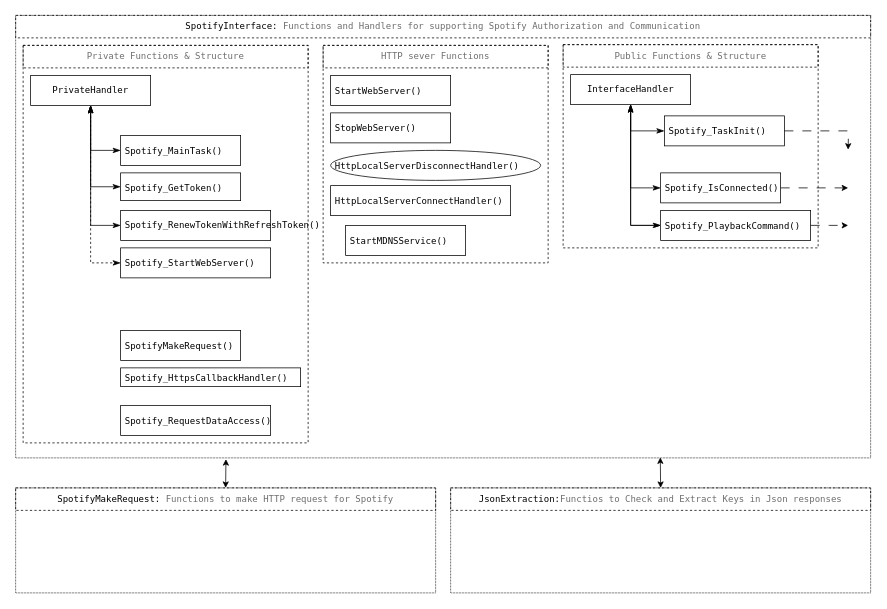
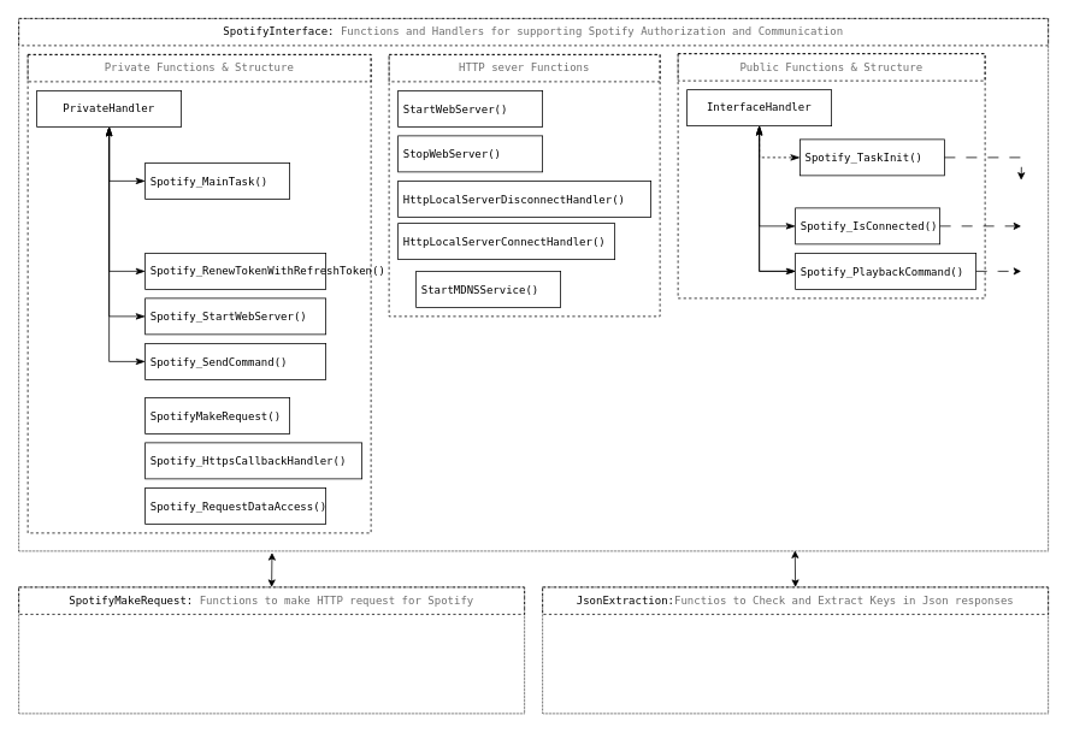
  <mxCell id="0" />
  <mxCell id="1" parent="0" />
  <mxCell id="2" value="" style="rounded=0;whiteSpace=wrap;html=1;fillColor=none;dashed=1;dashPattern=1 1;" vertex="1" parent="1"><mxGeometry x="20" y="20" width="1140" height="590" as="geometry" /></mxCell>
  <mxCell id="3" value="" style="rounded=0;whiteSpace=wrap;html=1;fontSize=16;fillColor=none;dashed=1;strokeColor=default;glass=0;shadow=0;" parent="1" vertex="1"><mxGeometry x="430" y="60" width="300" height="290" as="geometry" /></mxCell>
  <mxCell id="4" value="" style="rounded=0;whiteSpace=wrap;html=1;fontSize=16;fillColor=none;dashed=1;strokeColor=default;glass=0;shadow=0;" parent="1" vertex="1"><mxGeometry x="750" y="59" width="340" height="271" as="geometry" /></mxCell>
  <mxCell id="5" value="" style="rounded=0;whiteSpace=wrap;html=1;fontSize=16;fillColor=none;dashed=1;strokeColor=default;glass=0;shadow=0;" parent="1" vertex="1"><mxGeometry x="30" y="60" width="380" height="530" as="geometry" /></mxCell>
  <mxCell id="6" style="edgeStyle=orthogonalEdgeStyle;rounded=0;orthogonalLoop=1;jettySize=auto;html=1;entryX=0;entryY=0.5;entryDx=0;entryDy=0;endArrow=classicThin;endFill=1;startArrow=classicThin;startFill=1;labelBackgroundColor=none;fontColor=default;" parent="1" source="8" target="28" edge="1"><mxGeometry relative="1" as="geometry" /></mxCell>
- <mxCell id="7" style="edgeStyle=orthogonalEdgeStyle;rounded=0;orthogonalLoop=1;jettySize=auto;html=1;entryX=0;entryY=0.5;entryDx=0;entryDy=0;fontSize=12;startSize=8;endSize=8;endArrow=classicThin;endFill=1;startArrow=classicThin;startFill=1;" parent="1" source="8" target="26" edge="1"><mxGeometry relative="1" as="geometry" /></mxCell>
+ <mxCell id="7" style="edgeStyle=orthogonalEdgeStyle;rounded=0;orthogonalLoop=1;jettySize=auto;html=1;entryX=0;entryY=0.5;entryDx=0;entryDy=0;fontSize=12;startSize=8;endSize=8;endArrow=classicThin;endFill=1;startArrow=classicThin;startFill=1;dashed=1;" parent="1" source="8" target="26" edge="1"><mxGeometry relative="1" as="geometry" /></mxCell>
  <mxCell id="8" value="&lt;pre&gt;InterfaceHandler&lt;/pre&gt;" style="rounded=0;whiteSpace=wrap;html=1;labelBackgroundColor=none;fillColor=none;" parent="1" vertex="1"><mxGeometry x="760" y="99" width="160" height="40" as="geometry" /></mxCell>
  <mxCell id="9" value="&lt;div style=&quot;font-size: 13px;&quot;&gt;&lt;div style=&quot;color: rgb(204, 204, 204); font-family: &amp;quot;Droid Sans Mono&amp;quot;, &amp;quot;monospace&amp;quot;, monospace; font-weight: normal; line-height: 19px;&quot;&gt;&lt;div&gt;&lt;pre&gt;&lt;font style=&quot;font-size: 12px;&quot; color=&quot;#000000&quot;&gt;Spotify_MainTask()&lt;/font&gt;&lt;/pre&gt;&lt;/div&gt;&lt;/div&gt;&lt;/div&gt;" style="rounded=0;whiteSpace=wrap;html=1;labelBackgroundColor=none;spacingLeft=4;align=left;fillColor=none;" parent="1" vertex="1"><mxGeometry x="160" y="180" width="160" height="40" as="geometry" /></mxCell>
- <mxCell id="10" value="&lt;div style=&quot;font-size: 13px;&quot;&gt;&lt;div style=&quot;color: rgb(204, 204, 204); font-family: &amp;quot;Droid Sans Mono&amp;quot;, &amp;quot;monospace&amp;quot;, monospace; font-weight: normal; line-height: 19px;&quot;&gt;&lt;div&gt;&lt;pre&gt;&lt;font style=&quot;font-size: 12px;&quot; color=&quot;#000000&quot;&gt;Spotify_GetToken()&lt;/font&gt;&lt;/pre&gt;&lt;/div&gt;&lt;/div&gt;&lt;/div&gt;" style="rounded=0;whiteSpace=wrap;html=1;labelBackgroundColor=none;spacingLeft=4;align=left;fillColor=none;" parent="1" vertex="1"><mxGeometry x="160" y="230" width="160" height="37" as="geometry" /></mxCell>
  <mxCell id="11" value="&lt;div&gt;&lt;div style=&quot;color: rgb(204, 204, 204); font-family: &amp;quot;Droid Sans Mono&amp;quot;, &amp;quot;monospace&amp;quot;, monospace; font-weight: normal; line-height: 19px;&quot;&gt;&lt;div&gt;&lt;pre&gt;&lt;font color=&quot;#000000&quot;&gt;Spotify_RenewTokenWithRefreshToken&lt;/font&gt;&lt;font style=&quot;font-size: 12px;&quot; color=&quot;#000000&quot;&gt;()&lt;/font&gt;&lt;/pre&gt;&lt;/div&gt;&lt;/div&gt;&lt;/div&gt;" style="rounded=0;whiteSpace=wrap;html=1;labelBackgroundColor=none;spacingLeft=4;align=left;fillColor=none;" parent="1" vertex="1"><mxGeometry x="160" y="280" width="200" height="40" as="geometry" /></mxCell>
+ <mxCell id="12" value="&lt;div style=&quot;font-size: 13px;&quot;&gt;&lt;div style=&quot;color: rgb(204, 204, 204); font-family: &amp;quot;Droid Sans Mono&amp;quot;, &amp;quot;monospace&amp;quot;, monospace; font-weight: normal; line-height: 19px;&quot;&gt;&lt;div&gt;&lt;pre&gt;&lt;font style=&quot;font-size: 12px;&quot; color=&quot;#000000&quot;&gt;Spotify_SendCommand()&lt;/font&gt;&lt;/pre&gt;&lt;/div&gt;&lt;/div&gt;&lt;/div&gt;" style="rounded=0;whiteSpace=wrap;html=1;labelBackgroundColor=none;spacingLeft=4;align=left;fillColor=none;" parent="1" vertex="1"><mxGeometry x="160" y="380" width="200" height="40" as="geometry" /></mxCell>
  <mxCell id="13" value="&lt;pre&gt;&lt;font style=&quot;font-size: 12px;&quot; color=&quot;#000000&quot;&gt;Spotify_StartWebServer()&lt;/font&gt;&lt;/pre&gt;" style="rounded=0;whiteSpace=wrap;html=1;labelBackgroundColor=none;spacingLeft=4;align=left;fillColor=none;" parent="1" vertex="1"><mxGeometry x="160" y="330" width="200" height="40" as="geometry" /></mxCell>
  <mxCell id="14" style="edgeStyle=orthogonalEdgeStyle;rounded=0;orthogonalLoop=1;jettySize=auto;html=1;entryX=0;entryY=0.5;entryDx=0;entryDy=0;fontSize=12;startSize=8;endSize=8;startArrow=classicThin;startFill=1;endArrow=classicThin;endFill=1;" parent="1" source="19" target="9" edge="1"><mxGeometry relative="1" as="geometry" /></mxCell>
- <mxCell id="15" style="edgeStyle=orthogonalEdgeStyle;rounded=0;orthogonalLoop=1;jettySize=auto;html=1;entryX=0;entryY=0.5;entryDx=0;entryDy=0;fontSize=12;startSize=8;endSize=8;startArrow=classicThin;startFill=1;endArrow=classicThin;endFill=1;" parent="1" source="19" target="10" edge="1"><mxGeometry relative="1" as="geometry" /></mxCell>
  <mxCell id="16" style="edgeStyle=orthogonalEdgeStyle;rounded=0;orthogonalLoop=1;jettySize=auto;html=1;entryX=0;entryY=0.5;entryDx=0;entryDy=0;fontSize=12;startSize=8;endSize=8;startArrow=classicThin;startFill=1;endArrow=classicThin;endFill=1;" parent="1" source="19" target="11" edge="1"><mxGeometry relative="1" as="geometry" /></mxCell>
- <mxCell id="18" style="edgeStyle=orthogonalEdgeStyle;rounded=0;orthogonalLoop=1;jettySize=auto;html=1;entryX=0;entryY=0.5;entryDx=0;entryDy=0;fontSize=12;startSize=8;endSize=8;startArrow=classicThin;startFill=1;endArrow=classicThin;endFill=1;dashed=1;" parent="1" source="19" target="13" edge="1"><mxGeometry relative="1" as="geometry" /></mxCell>
+ <mxCell id="17" style="edgeStyle=orthogonalEdgeStyle;rounded=0;orthogonalLoop=1;jettySize=auto;html=1;entryX=0;entryY=0.5;entryDx=0;entryDy=0;fontSize=12;startSize=8;endSize=8;startArrow=classicThin;startFill=1;endArrow=classicThin;endFill=1;" parent="1" source="19" target="12" edge="1"><mxGeometry relative="1" as="geometry" /></mxCell>
+ <mxCell id="18" style="edgeStyle=orthogonalEdgeStyle;rounded=0;orthogonalLoop=1;jettySize=auto;html=1;entryX=0;entryY=0.5;entryDx=0;entryDy=0;fontSize=12;startSize=8;endSize=8;startArrow=classicThin;startFill=1;endArrow=classicThin;endFill=1;" parent="1" source="19" target="13" edge="1"><mxGeometry relative="1" as="geometry" /></mxCell>
  <mxCell id="19" value="&lt;pre&gt;PrivateHandler&lt;/pre&gt;" style="rounded=0;whiteSpace=wrap;html=1;labelBackgroundColor=none;fillColor=none;" parent="1" vertex="1"><mxGeometry x="40" y="100" width="160" height="40" as="geometry" /></mxCell>
  <mxCell id="20" style="edgeStyle=orthogonalEdgeStyle;rounded=0;orthogonalLoop=1;jettySize=auto;html=1;entryX=0.5;entryY=1;entryDx=0;entryDy=0;fontSize=12;startSize=8;endSize=8;endArrow=classicThin;endFill=1;startArrow=classicThin;startFill=1;" parent="1" source="28" target="8" edge="1"><mxGeometry relative="1" as="geometry"><Array as="points"><mxPoint x="840" y="300" /></Array></mxGeometry></mxCell>
  <mxCell id="21" style="edgeStyle=orthogonalEdgeStyle;rounded=0;orthogonalLoop=1;jettySize=auto;html=1;exitX=0;exitY=0.5;exitDx=0;exitDy=0;entryX=0;entryY=0.5;entryDx=0;entryDy=0;" parent="1" edge="1"><mxGeometry relative="1" as="geometry"><mxPoint x="880" y="450" as="sourcePoint" /><mxPoint x="880" y="450" as="targetPoint" /></mxGeometry></mxCell>
  <mxCell id="22" style="edgeStyle=orthogonalEdgeStyle;rounded=0;orthogonalLoop=1;jettySize=auto;html=1;entryX=0.5;entryY=1;entryDx=0;entryDy=0;fontSize=12;startSize=8;endSize=8;endArrow=classicThin;endFill=1;startArrow=classicThin;startFill=1;exitX=0;exitY=0.5;exitDx=0;exitDy=0;" parent="1" source="24" target="8" edge="1"><mxGeometry relative="1" as="geometry"><Array as="points"><mxPoint x="880" y="250" /><mxPoint x="840" y="250" /></Array></mxGeometry></mxCell>
  <mxCell id="23" style="edgeStyle=orthogonalEdgeStyle;rounded=0;orthogonalLoop=1;jettySize=auto;html=1;dashed=1;dashPattern=12 12;" parent="1" source="24" edge="1"><mxGeometry relative="1" as="geometry"><mxPoint x="1130" y="250" as="targetPoint" /></mxGeometry></mxCell>
  <mxCell id="24" value="&lt;div style=&quot;font-size: 13px;&quot;&gt;&lt;div style=&quot;color: rgb(204, 204, 204); font-family: &amp;quot;Droid Sans Mono&amp;quot;, &amp;quot;monospace&amp;quot;, monospace; font-weight: normal; line-height: 19px;&quot;&gt;&lt;div&gt;&lt;pre&gt;&lt;font style=&quot;font-size: 12px;&quot; color=&quot;#000000&quot;&gt;Spotify_IsConnected()&lt;/font&gt;&lt;/pre&gt;&lt;/div&gt;&lt;/div&gt;&lt;/div&gt;" style="rounded=0;whiteSpace=wrap;html=1;labelBackgroundColor=none;align=left;spacingLeft=4;fillColor=none;" parent="1" vertex="1"><mxGeometry x="880" y="230" width="160" height="40" as="geometry" /></mxCell>
  <mxCell id="25" style="edgeStyle=orthogonalEdgeStyle;rounded=0;orthogonalLoop=1;jettySize=auto;html=1;dashed=1;dashPattern=12 12;" parent="1" source="26" edge="1"><mxGeometry relative="1" as="geometry"><mxPoint x="1130" y="199" as="targetPoint" /></mxGeometry></mxCell>
  <mxCell id="26" value="&lt;div style=&quot;font-size: 13px;&quot;&gt;&lt;div style=&quot;color: rgb(204, 204, 204); font-family: &amp;quot;Droid Sans Mono&amp;quot;, &amp;quot;monospace&amp;quot;, monospace; font-weight: normal; line-height: 19px;&quot;&gt;&lt;div&gt;&lt;pre&gt;&lt;font style=&quot;font-size: 12px;&quot; color=&quot;#000000&quot;&gt;Spotify_TaskInit()&lt;/font&gt;&lt;/pre&gt;&lt;/div&gt;&lt;/div&gt;&lt;/div&gt;" style="rounded=0;whiteSpace=wrap;html=1;labelBackgroundColor=none;align=left;spacingLeft=4;fillColor=none;" parent="1" vertex="1"><mxGeometry x="885" y="154" width="160" height="40" as="geometry" /></mxCell>
  <mxCell id="27" style="edgeStyle=orthogonalEdgeStyle;rounded=0;orthogonalLoop=1;jettySize=auto;html=1;dashed=1;dashPattern=12 12;" parent="1" source="28" edge="1"><mxGeometry relative="1" as="geometry"><mxPoint x="1130" y="300" as="targetPoint" /></mxGeometry></mxCell>
  <mxCell id="28" value="&lt;div style=&quot;font-size: 13px;&quot;&gt;&lt;div style=&quot;color: rgb(204, 204, 204); font-family: &amp;quot;Droid Sans Mono&amp;quot;, &amp;quot;monospace&amp;quot;, monospace; font-weight: normal; line-height: 19px;&quot;&gt;&lt;div&gt;&lt;pre&gt;&lt;font style=&quot;font-size: 12px;&quot; color=&quot;#000000&quot;&gt;Spotify_PlaybackCommand()&lt;/font&gt;&lt;/pre&gt;&lt;/div&gt;&lt;/div&gt;&lt;/div&gt;" style="rounded=0;whiteSpace=wrap;html=1;labelBackgroundColor=none;align=left;spacingLeft=4;fillColor=none;" parent="1" vertex="1"><mxGeometry x="880" y="280" width="200" height="40" as="geometry" /></mxCell>
  <mxCell id="29" value="&lt;pre style=&quot;font-size: 12px;&quot;&gt;Private Functions &amp;amp; Structure&lt;/pre&gt;" style="text;whiteSpace=wrap;html=1;fontSize=12;verticalAlign=middle;fontColor=#6E6E6E;align=center;strokeColor=default;dashed=1;" parent="1" vertex="1"><mxGeometry x="30" y="60" width="380" height="30" as="geometry" /></mxCell>
  <mxCell id="30" value="&lt;pre style=&quot;font-size: 12px;&quot;&gt;Public Functions &amp;amp; Structure&lt;/pre&gt;" style="text;whiteSpace=wrap;html=1;fontSize=12;verticalAlign=middle;fontColor=#6E6E6E;align=center;strokeColor=default;dashed=1;" parent="1" vertex="1"><mxGeometry x="750" y="59" width="340" height="30" as="geometry" /></mxCell>
  <mxCell id="31" value="&lt;div style=&quot;font-size: 13px;&quot;&gt;&lt;div style=&quot;color: rgb(204, 204, 204); font-family: &amp;quot;Droid Sans Mono&amp;quot;, &amp;quot;monospace&amp;quot;, monospace; font-weight: normal; line-height: 19px;&quot;&gt;&lt;div&gt;&lt;pre&gt;&lt;font style=&quot;font-size: 12px;&quot; color=&quot;#000000&quot;&gt;StartWebServer()&lt;/font&gt;&lt;/pre&gt;&lt;/div&gt;&lt;/div&gt;&lt;/div&gt;" style="rounded=0;whiteSpace=wrap;html=1;labelBackgroundColor=none;align=left;spacingLeft=4;fillColor=none;" parent="1" vertex="1"><mxGeometry x="440" y="100" width="160" height="40" as="geometry" /></mxCell>
  <mxCell id="32" value="&lt;div style=&quot;font-size: 13px;&quot;&gt;&lt;div style=&quot;color: rgb(204, 204, 204); font-family: &amp;quot;Droid Sans Mono&amp;quot;, &amp;quot;monospace&amp;quot;, monospace; font-weight: normal; line-height: 19px;&quot;&gt;&lt;div&gt;&lt;pre&gt;&lt;font style=&quot;font-size: 12px;&quot; color=&quot;#000000&quot;&gt;StopWebServer()&lt;/font&gt;&lt;/pre&gt;&lt;/div&gt;&lt;/div&gt;&lt;/div&gt;" style="rounded=0;whiteSpace=wrap;html=1;labelBackgroundColor=none;align=left;spacingLeft=4;fillColor=none;" parent="1" vertex="1"><mxGeometry x="440" y="150" width="160" height="40" as="geometry" /></mxCell>
- <mxCell id="33" value="&lt;div style=&quot;font-size: 13px;&quot;&gt;&lt;div style=&quot;color: rgb(204, 204, 204); font-family: &amp;quot;Droid Sans Mono&amp;quot;, &amp;quot;monospace&amp;quot;, monospace; font-weight: normal; line-height: 19px;&quot;&gt;&lt;div&gt;&lt;pre&gt;&lt;font style=&quot;font-size: 12px;&quot; color=&quot;#000000&quot;&gt;HttpLocalServerDisconnectHandler()&lt;/font&gt;&lt;/pre&gt;&lt;/div&gt;&lt;/div&gt;&lt;/div&gt;" style="ellipse;whiteSpace=wrap;html=1;labelBackgroundColor=none;align=left;spacingLeft=4;fillColor=none;" parent="1" vertex="1"><mxGeometry x="440" y="200" width="280" height="40" as="geometry" /></mxCell>
+ <mxCell id="33" value="&lt;div style=&quot;font-size: 13px;&quot;&gt;&lt;div style=&quot;color: rgb(204, 204, 204); font-family: &amp;quot;Droid Sans Mono&amp;quot;, &amp;quot;monospace&amp;quot;, monospace; font-weight: normal; line-height: 19px;&quot;&gt;&lt;div&gt;&lt;pre&gt;&lt;font style=&quot;font-size: 12px;&quot; color=&quot;#000000&quot;&gt;HttpLocalServerDisconnectHandler()&lt;/font&gt;&lt;/pre&gt;&lt;/div&gt;&lt;/div&gt;&lt;/div&gt;" style="rounded=0;whiteSpace=wrap;html=1;labelBackgroundColor=none;align=left;spacingLeft=4;fillColor=none;" parent="1" vertex="1"><mxGeometry x="440" y="200" width="280" height="40" as="geometry" /></mxCell>
  <mxCell id="34" value="&lt;div style=&quot;font-size: 13px;&quot;&gt;&lt;div style=&quot;color: rgb(204, 204, 204); font-family: &amp;quot;Droid Sans Mono&amp;quot;, &amp;quot;monospace&amp;quot;, monospace; font-weight: normal; line-height: 19px;&quot;&gt;&lt;div&gt;&lt;pre&gt;&lt;font style=&quot;font-size: 12px;&quot; color=&quot;#000000&quot;&gt;HttpLocalServerConnectHandler()&lt;/font&gt;&lt;/pre&gt;&lt;/div&gt;&lt;/div&gt;&lt;/div&gt;" style="rounded=0;whiteSpace=wrap;html=1;labelBackgroundColor=none;align=left;spacingLeft=4;fillColor=none;" parent="1" vertex="1"><mxGeometry x="440" y="247" width="240" height="40" as="geometry" /></mxCell>
  <mxCell id="35" value="&lt;div style=&quot;font-size: 13px;&quot;&gt;&lt;div style=&quot;color: rgb(204, 204, 204); font-family: &amp;quot;Droid Sans Mono&amp;quot;, &amp;quot;monospace&amp;quot;, monospace; font-weight: normal; line-height: 19px;&quot;&gt;&lt;div&gt;&lt;pre&gt;&lt;font style=&quot;font-size: 12px;&quot; color=&quot;#000000&quot;&gt;StartMDNSService()&lt;/font&gt;&lt;/pre&gt;&lt;/div&gt;&lt;/div&gt;&lt;/div&gt;" style="rounded=0;whiteSpace=wrap;html=1;labelBackgroundColor=none;align=left;spacingLeft=4;fillColor=none;" parent="1" vertex="1"><mxGeometry x="460" y="300" width="160" height="40" as="geometry" /></mxCell>
  <mxCell id="36" value="&lt;pre style=&quot;font-size: 12px;&quot;&gt;HTTP sever Functions&lt;/pre&gt;" style="text;whiteSpace=wrap;html=1;fontSize=12;verticalAlign=middle;fontColor=#6E6E6E;align=center;strokeColor=default;dashed=1;" parent="1" vertex="1"><mxGeometry x="430" y="60" width="300" height="30" as="geometry" /></mxCell>
  <mxCell id="37" value="&lt;div style=&quot;font-size: 13px;&quot;&gt;&lt;div style=&quot;color: rgb(204, 204, 204); font-family: &amp;quot;Droid Sans Mono&amp;quot;, &amp;quot;monospace&amp;quot;, monospace; font-weight: normal; line-height: 19px;&quot;&gt;&lt;div&gt;&lt;pre&gt;&lt;font style=&quot;font-size: 12px;&quot; color=&quot;#000000&quot;&gt;SpotifyMakeRequest()&lt;/font&gt;&lt;/pre&gt;&lt;/div&gt;&lt;/div&gt;&lt;/div&gt;" style="rounded=0;whiteSpace=wrap;html=1;labelBackgroundColor=none;align=left;spacingLeft=4;fillColor=none;" vertex="1" parent="1"><mxGeometry x="160" y="440" width="160" height="40" as="geometry" /></mxCell>
- <mxCell id="38" value="&lt;div style=&quot;font-size: 13px;&quot;&gt;&lt;div style=&quot;color: rgb(204, 204, 204); font-family: &amp;quot;Droid Sans Mono&amp;quot;, &amp;quot;monospace&amp;quot;, monospace; font-weight: normal; line-height: 19px;&quot;&gt;&lt;div&gt;&lt;pre&gt;&lt;font style=&quot;font-size: 12px;&quot; color=&quot;#000000&quot;&gt;Spotify_HttpsCallbackHandler()&lt;/font&gt;&lt;/pre&gt;&lt;/div&gt;&lt;/div&gt;&lt;/div&gt;" style="rounded=0;whiteSpace=wrap;html=1;labelBackgroundColor=none;align=left;spacingLeft=4;fillColor=none;" vertex="1" parent="1"><mxGeometry x="160" y="490" width="240" height="25" as="geometry" /></mxCell>
+ <mxCell id="38" value="&lt;div style=&quot;font-size: 13px;&quot;&gt;&lt;div style=&quot;color: rgb(204, 204, 204); font-family: &amp;quot;Droid Sans Mono&amp;quot;, &amp;quot;monospace&amp;quot;, monospace; font-weight: normal; line-height: 19px;&quot;&gt;&lt;div&gt;&lt;pre&gt;&lt;font style=&quot;font-size: 12px;&quot; color=&quot;#000000&quot;&gt;Spotify_HttpsCallbackHandler()&lt;/font&gt;&lt;/pre&gt;&lt;/div&gt;&lt;/div&gt;&lt;/div&gt;" style="rounded=0;whiteSpace=wrap;html=1;labelBackgroundColor=none;align=left;spacingLeft=4;fillColor=none;" vertex="1" parent="1"><mxGeometry x="160" y="490" width="240" height="40" as="geometry" /></mxCell>
  <mxCell id="39" value="&lt;div style=&quot;font-size: 13px;&quot;&gt;&lt;div style=&quot;color: rgb(204, 204, 204); font-family: &amp;quot;Droid Sans Mono&amp;quot;, &amp;quot;monospace&amp;quot;, monospace; font-weight: normal; line-height: 19px;&quot;&gt;&lt;div&gt;&lt;pre&gt;&lt;font style=&quot;font-size: 12px;&quot; color=&quot;#000000&quot;&gt;Spotify_RequestDataAccess()&lt;/font&gt;&lt;/pre&gt;&lt;/div&gt;&lt;/div&gt;&lt;/div&gt;" style="rounded=0;whiteSpace=wrap;html=1;labelBackgroundColor=none;align=left;spacingLeft=4;fillColor=none;" vertex="1" parent="1"><mxGeometry x="160" y="540" width="200" height="40" as="geometry" /></mxCell>
  <mxCell id="40" value="" style="rounded=0;whiteSpace=wrap;html=1;fillColor=none;dashed=1;dashPattern=1 1;" vertex="1" parent="1"><mxGeometry x="20" y="650" width="560" height="140" as="geometry" /></mxCell>
  <mxCell id="41" value="" style="rounded=0;whiteSpace=wrap;html=1;fillColor=none;dashed=1;dashPattern=1 1;" vertex="1" parent="1"><mxGeometry x="600" y="650" width="560" height="140" as="geometry" /></mxCell>
  <mxCell id="42" value="&lt;pre&gt;&lt;font color=&quot;#000000&quot; style=&quot;font-size: 12px;&quot;&gt;SpotifyMakeRequest: &lt;/font&gt;Functions to make HTTP request for Spotify&lt;/pre&gt;" style="text;whiteSpace=wrap;html=1;fontSize=12;verticalAlign=middle;fontColor=#6E6E6E;align=center;strokeColor=default;dashed=1;" vertex="1" parent="1"><mxGeometry x="20" y="650" width="560" height="30" as="geometry" /></mxCell>
  <mxCell id="43" value="&lt;pre&gt;&lt;font color=&quot;#000000&quot; style=&quot;font-size: 12px;&quot;&gt;JsonExtraction:&lt;/font&gt;Functios to Check and Extract Keys in Json responses&lt;/pre&gt;" style="text;whiteSpace=wrap;html=1;fontSize=12;verticalAlign=middle;fontColor=#6E6E6E;align=center;strokeColor=default;dashed=1;" vertex="1" parent="1"><mxGeometry x="600" y="650" width="560" height="30" as="geometry" /></mxCell>
  <mxCell id="44" value="&lt;pre&gt;&lt;font color=&quot;#000000&quot; style=&quot;font-size: 12px;&quot;&gt;SpotifyInterface: &lt;/font&gt;Functions and Handlers for supporting Spotify Authorization and Communication&lt;/pre&gt;" style="text;whiteSpace=wrap;html=1;fontSize=12;verticalAlign=middle;fontColor=#6E6E6E;align=center;strokeColor=default;dashed=1;" vertex="1" parent="1"><mxGeometry x="20" y="20" width="1140" height="30" as="geometry" /></mxCell>
  <mxCell id="45" value="" style="endArrow=classic;startArrow=classic;html=1;rounded=0;entryX=0.754;entryY=0.999;entryDx=0;entryDy=0;exitX=0.5;exitY=0;exitDx=0;exitDy=0;entryPerimeter=0;" edge="1" parent="1" source="43" target="2"><mxGeometry width="50" height="50" relative="1" as="geometry"><mxPoint x="850" y="670" as="sourcePoint" /><mxPoint x="900" y="620" as="targetPoint" /></mxGeometry></mxCell>
  <mxCell id="46" value="" style="endArrow=classic;startArrow=classic;html=1;rounded=0;exitX=0.5;exitY=0;exitDx=0;exitDy=0;entryX=0.246;entryY=1.003;entryDx=0;entryDy=0;entryPerimeter=0;" edge="1" parent="1" source="42" target="2"><mxGeometry width="50" height="50" relative="1" as="geometry"><mxPoint x="460" y="630" as="sourcePoint" /><mxPoint x="510" y="580" as="targetPoint" /></mxGeometry></mxCell>
